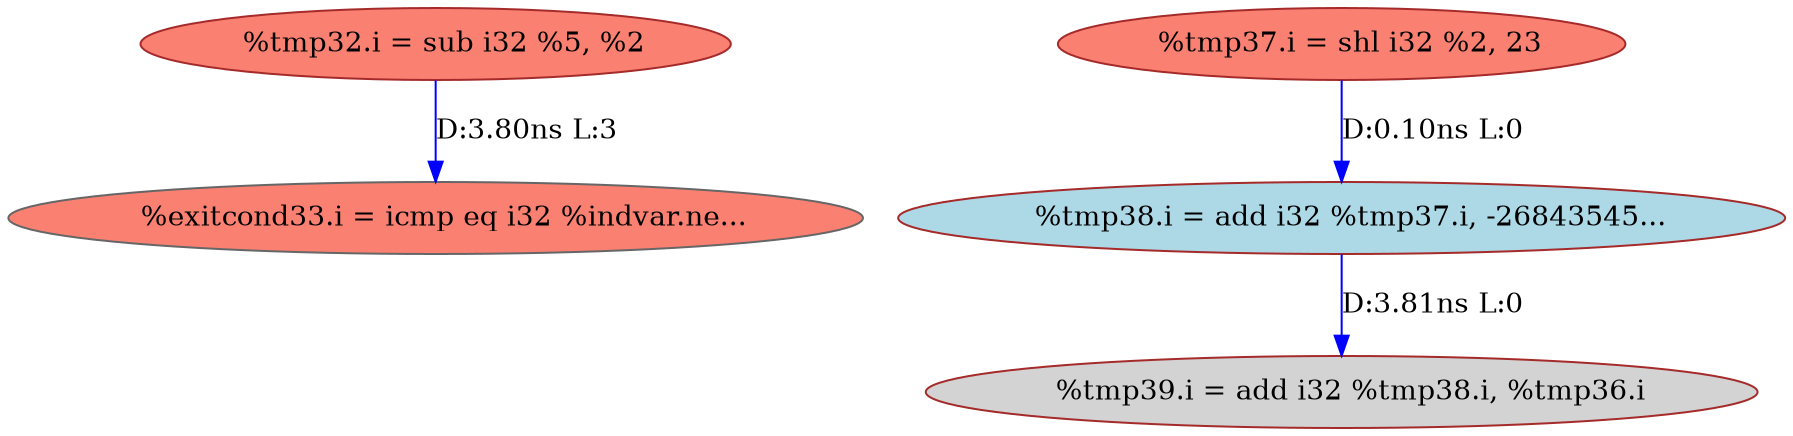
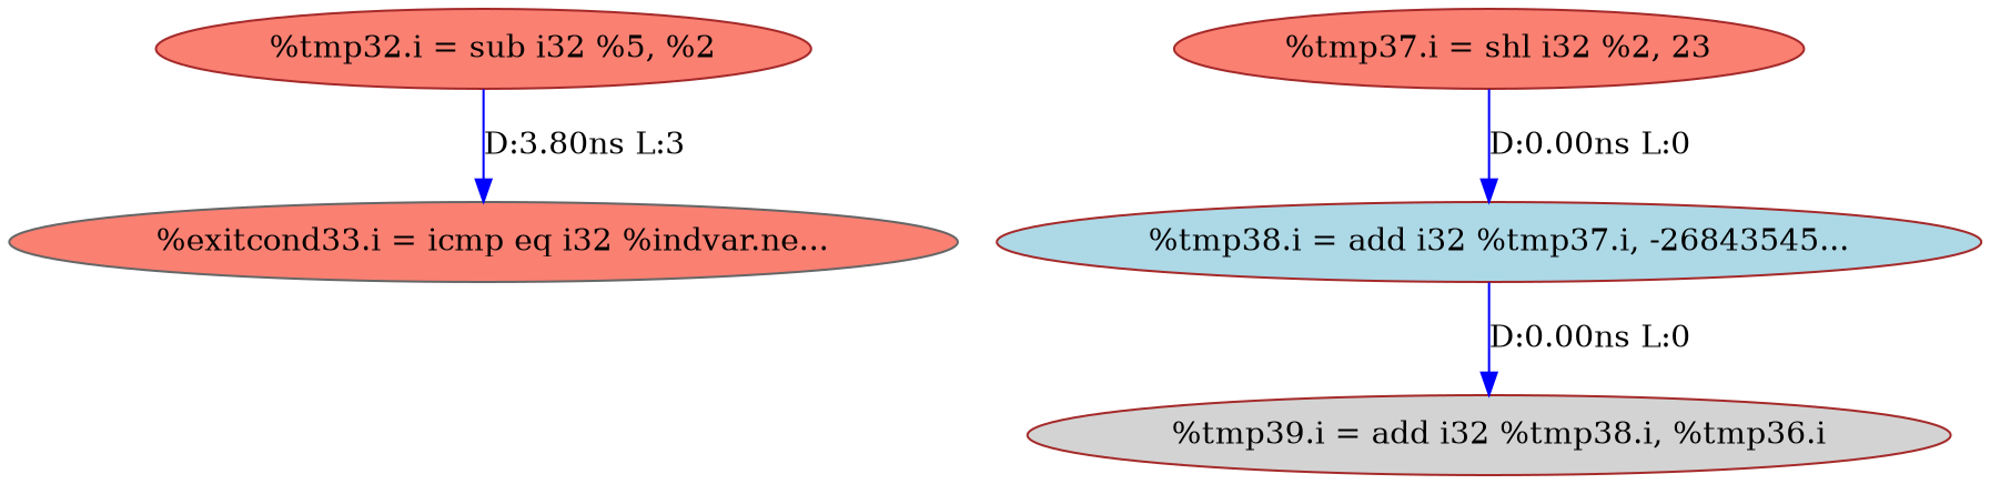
  digraph {
    node [color=brown fillcolor=salmon style=filled]
    edge [color=blue]
    n1 [color=gray40 label="  %exitcond33.i = icmp eq i32 %indvar.ne..."]
    n2 [label="  %tmp32.i = sub i32 %5, %2"]
    n3 [fillcolor=lightblue label="  %tmp38.i = add i32 %tmp37.i, -26843545..."]
    n4 [fillcolor=lightgrey label="  %tmp39.i = add i32 %tmp38.i, %tmp36.i"]
    n5 [label="  %tmp37.i = shl i32 %2, 23"]
    n2 -> n1 [label="D:3.80ns L:3"]
-   n3 -> n4 [label="D:3.81ns L:0"]
-   n5 -> n3 [label="D:0.10ns L:0"]
+   n3 -> n4 [label="D:0.00ns L:0"]
+   n5 -> n3 [label="D:0.00ns L:0"]
  }
